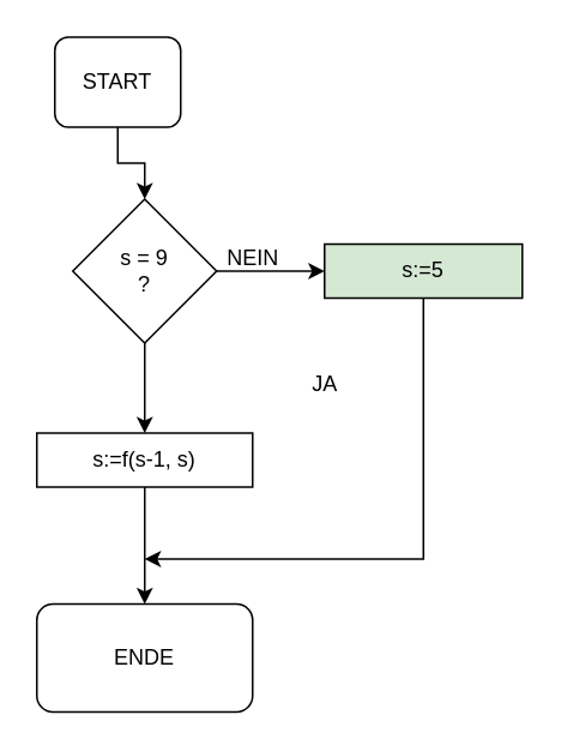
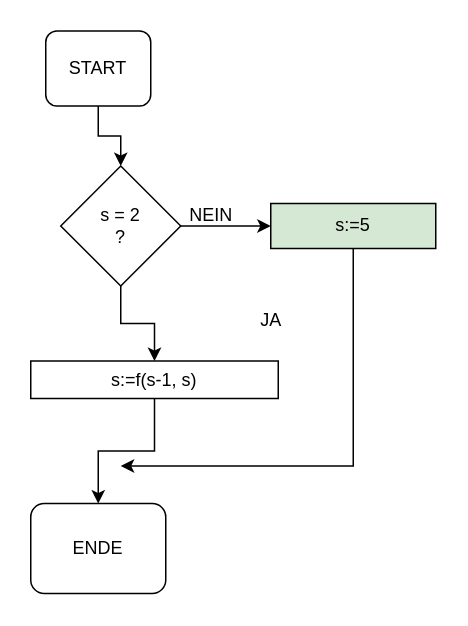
  <mxCell id="0" />
  <mxCell id="1" parent="0" />
  <mxCell id="2" value="" style="edgeStyle=orthogonalEdgeStyle;rounded=0;orthogonalLoop=1;jettySize=auto;html=1;" edge="1" parent="1" source="3" target="6"><mxGeometry relative="1" as="geometry" /></mxCell>
  <mxCell id="3" value="START" style="rounded=1;whiteSpace=wrap;html=1;" vertex="1" parent="1"><mxGeometry x="30" y="20" width="70" height="50" as="geometry" /></mxCell>
  <mxCell id="4" value="" style="edgeStyle=orthogonalEdgeStyle;rounded=0;orthogonalLoop=1;jettySize=auto;html=1;" edge="1" parent="1" source="6" target="8"><mxGeometry relative="1" as="geometry" /></mxCell>
  <mxCell id="5" value="" style="edgeStyle=orthogonalEdgeStyle;rounded=0;orthogonalLoop=1;jettySize=auto;html=1;" edge="1" parent="1" source="6" target="10"><mxGeometry relative="1" as="geometry" /></mxCell>
- <mxCell id="6" value="s = 9&lt;br&gt;?" style="rhombus;whiteSpace=wrap;html=1;" vertex="1" parent="1"><mxGeometry x="40" y="110" width="80" height="80" as="geometry" /></mxCell>
+ <mxCell id="6" value="s = 2&lt;br&gt;?" style="rhombus;whiteSpace=wrap;html=1;" vertex="1" parent="1"><mxGeometry x="40" y="110" width="80" height="80" as="geometry" /></mxCell>
  <mxCell id="7" style="edgeStyle=orthogonalEdgeStyle;rounded=0;orthogonalLoop=1;jettySize=auto;html=1;" edge="1" parent="1" source="8"><mxGeometry relative="1" as="geometry"><mxPoint x="80" y="310" as="targetPoint" /><Array as="points"><mxPoint x="235" y="310" /></Array></mxGeometry></mxCell>
  <mxCell id="8" value="s:=5" style="whiteSpace=wrap;html=1;fillColor=#d5e8d4;" vertex="1" parent="1"><mxGeometry x="180" y="135" width="110" height="30" as="geometry" /></mxCell>
  <mxCell id="9" value="" style="edgeStyle=orthogonalEdgeStyle;rounded=0;orthogonalLoop=1;jettySize=auto;html=1;" edge="1" parent="1" source="10" target="13"><mxGeometry relative="1" as="geometry" /></mxCell>
- <mxCell id="10" value="s:=f(s-1, s)" style="whiteSpace=wrap;html=1;" vertex="1" parent="1"><mxGeometry x="20" y="240" width="120" height="30" as="geometry" /></mxCell>
+ <mxCell id="10" value="s:=f(s-1, s)" style="whiteSpace=wrap;html=1;" vertex="1" parent="1"><mxGeometry x="20" y="240" width="165" height="25" as="geometry" /></mxCell>
  <mxCell id="11" value="NEIN" style="text;html=1;align=center;verticalAlign=middle;resizable=0;points=[];autosize=1;strokeColor=none;fillColor=none;" vertex="1" parent="1"><mxGeometry x="115" y="128" width="50" height="30" as="geometry" /></mxCell>
  <mxCell id="12" value="JA" style="text;html=1;align=center;verticalAlign=middle;resizable=0;points=[];autosize=1;strokeColor=none;fillColor=none;" vertex="1" parent="1"><mxGeometry x="160" y="198" width="40" height="30" as="geometry" /></mxCell>
- <mxCell id="13" value="ENDE" style="rounded=1;whiteSpace=wrap;html=1;" vertex="1" parent="1"><mxGeometry x="20" y="335" width="120" height="60" as="geometry" /></mxCell>
+ <mxCell id="13" value="ENDE" style="rounded=1;whiteSpace=wrap;html=1;" vertex="1" parent="1"><mxGeometry x="20" y="335" width="90" height="60" as="geometry" /></mxCell>
